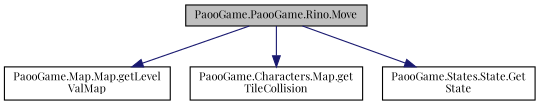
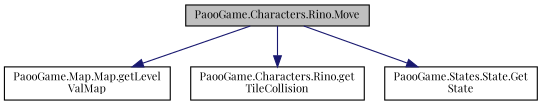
  digraph {
    fontname="Playfair Display"
    rankdir=TB
    node [color=black fillcolor=white fontname="Playfair Display" fontsize=10 shape=record style=filled]
    edge [color=midnightblue fontname="Playfair Display" fontsize=10 labelfontname=Helvetica labelfontsize=10 style=solid]
-   n1 [fillcolor=grey75 fontcolor=black height=0.2 label="PaooGame.PaooGame.Rino.Move" width=0.4]
+   n1 [fillcolor=grey75 fontcolor=black height=0.2 label="PaooGame.Characters.Rino.Move" width=0.4]
    n2 [height=0.2 label="PaooGame.Map.Map.getLevel\lValMap" width=0.4]
-   n3 [height=0.2 label="PaooGame.Characters.Map.get\lTileCollision" width=0.4]
+   n3 [height=0.2 label="PaooGame.Characters.Rino.get\lTileCollision" width=0.4]
    n4 [height=0.2 label="PaooGame.States.State.Get\lState" width=0.4]
    n1 -> n2
    n1 -> n3
    n1 -> n4
  }
